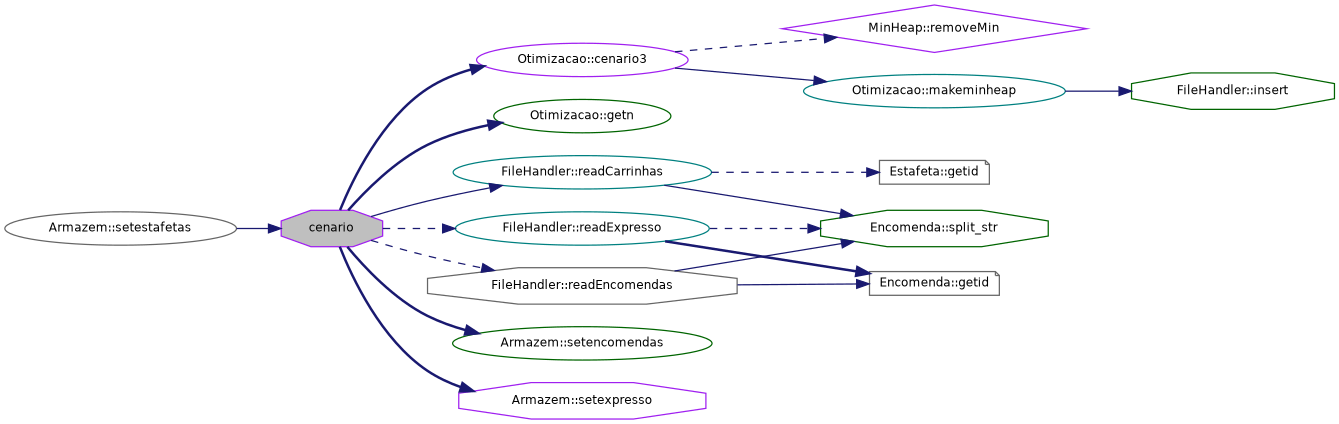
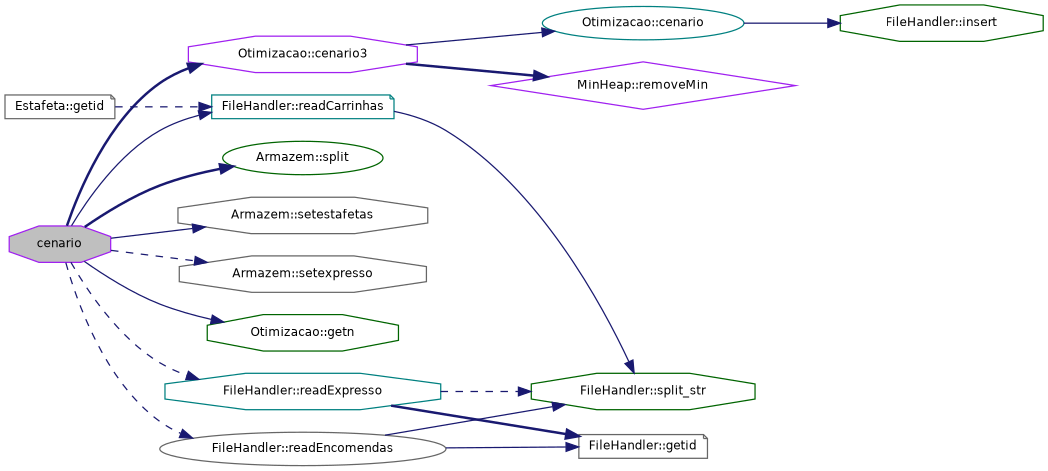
  digraph {
    rankdir=LR
    node [color=gray40 fillcolor=white fontname=Helvetica fontsize=10 shape=octagon style=filled]
    edge [color=midnightblue fontname=Helvetica fontsize=10 labelfontname=Helvetica labelfontsize=10 style=solid]
    n1 [color=purple fillcolor=grey75 fontcolor=black height=0.2 label=cenario width=0.4]
-   n2 [color=purple height=0.2 label="Otimizacao::cenario3" shape=ellipse width=0.4]
-   n3 [color=darkgreen height=0.2 label="Otimizacao::getn" shape=ellipse width=0.4]
-   n4 [color=teal height=0.2 label="FileHandler::readCarrinhas" shape=ellipse width=0.4]
-   n5 [height=0.2 label="FileHandler::readEncomendas" width=0.4]
-   n6 [color=teal height=0.2 label="FileHandler::readExpresso" shape=ellipse width=0.4]
-   n7 [color=darkgreen height=0.2 label="Armazem::setencomendas" shape=ellipse width=0.4]
-   n8 [height=0.2 label="Armazem::setestafetas" shape=ellipse width=0.4]
-   n9 [color=purple height=0.2 label="Armazem::setexpresso" width=0.4]
-   n10 [color=teal height=0.2 label="Otimizacao::makeminheap" shape=ellipse width=0.4]
+   n2 [color=purple height=0.2 label="Otimizacao::cenario3" width=0.4]
+   n3 [color=darkgreen height=0.2 label="Otimizacao::getn" width=0.4]
+   n4 [color=teal height=0.2 label="FileHandler::readCarrinhas" shape=note width=0.4]
+   n5 [height=0.2 label="FileHandler::readEncomendas" shape=ellipse width=0.4]
+   n6 [color=teal height=0.2 label="FileHandler::readExpresso" width=0.4]
+   n7 [color=darkgreen height=0.2 label="Armazem::split" shape=ellipse width=0.4]
+   n8 [height=0.2 label="Armazem::setestafetas" width=0.4]
+   n9 [height=0.2 label="Armazem::setexpresso" width=0.4]
+   n10 [color=teal height=0.2 label="Otimizacao::cenario" shape=ellipse width=0.4]
    n11 [color=purple height=0.2 label="MinHeap::removeMin" shape=diamond width=0.4]
    n12 [height=0.2 label="Estafeta::getid" shape=note width=0.4]
-   n13 [color=darkgreen height=0.2 label="Encomenda::split_str" width=0.4]
-   n14 [height=0.2 label="Encomenda::getid" shape=note width=0.4]
+   n13 [color=darkgreen height=0.2 label="FileHandler::split_str" width=0.4]
+   n14 [height=0.2 label="FileHandler::getid" shape=note width=0.4]
    n15 [color=darkgreen height=0.2 label="FileHandler::insert" width=0.4]
    n1 -> n2 [style=bold]
-   n1 -> n3 [style=bold]
+   n1 -> n3
    n1 -> n4
    n1 -> n5 [style=dashed]
    n1 -> n6 [style=dashed]
    n1 -> n7 [style=bold]
-   n8 -> n1
-   n1 -> n9 [style=bold]
+   n1 -> n8
+   n1 -> n9 [style=dashed]
    n2 -> n10
-   n2 -> n11 [style=dashed]
-   n4 -> n12 [style=dashed]
+   n2 -> n11 [style=bold]
+   n12 -> n4 [style=dashed]
    n4 -> n13
    n5 -> n13
    n5 -> n14
    n6 -> n13 [style=dashed]
    n6 -> n14 [style=bold]
    n10 -> n15
  }
